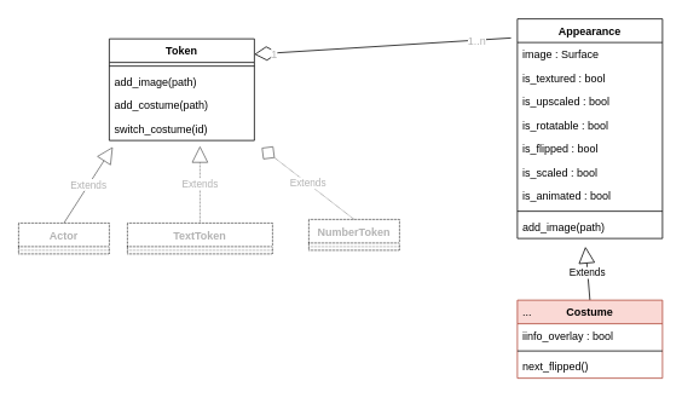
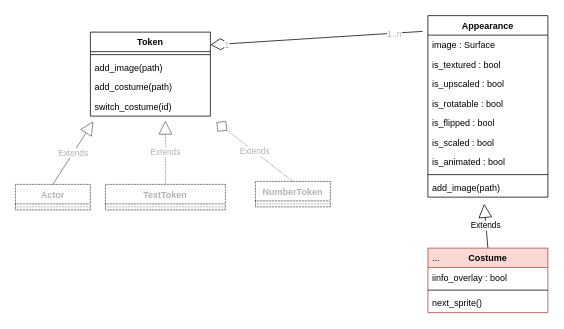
  <mxCell id="0" />
  <mxCell id="1" parent="0" />
  <mxCell id="2" value="Token&#10;&#10;" style="swimlane;fontStyle=1;align=center;verticalAlign=top;childLayout=stackLayout;horizontal=1;startSize=26;horizontalStack=0;resizeParent=1;resizeParentMax=0;resizeLast=0;collapsible=1;marginBottom=0;" vertex="1" parent="1"><mxGeometry x="120" y="42" width="160" height="112" as="geometry" /></mxCell>
  <mxCell id="3" value="" style="line;strokeWidth=1;fillColor=none;align=left;verticalAlign=middle;spacingTop=-1;spacingLeft=3;spacingRight=3;rotatable=0;labelPosition=right;points=[];portConstraint=eastwest;" vertex="1" parent="2"><mxGeometry y="26" width="160" height="8" as="geometry" /></mxCell>
  <mxCell id="4" value="add_image(path)" style="text;strokeColor=none;fillColor=none;align=left;verticalAlign=top;spacingLeft=4;spacingRight=4;overflow=hidden;rotatable=0;points=[[0,0.5],[1,0.5]];portConstraint=eastwest;" vertex="1" parent="2"><mxGeometry y="34" width="160" height="26" as="geometry" /></mxCell>
  <mxCell id="5" value="add_costume(path)" style="text;strokeColor=none;fillColor=none;align=left;verticalAlign=top;spacingLeft=4;spacingRight=4;overflow=hidden;rotatable=0;points=[[0,0.5],[1,0.5]];portConstraint=eastwest;" vertex="1" parent="2"><mxGeometry y="60" width="160" height="26" as="geometry" /></mxCell>
  <mxCell id="6" value="switch_costume(id)" style="text;strokeColor=none;fillColor=none;align=left;verticalAlign=top;spacingLeft=4;spacingRight=4;overflow=hidden;rotatable=0;points=[[0,0.5],[1,0.5]];portConstraint=eastwest;" vertex="1" parent="2"><mxGeometry y="86" width="160" height="26" as="geometry" /></mxCell>
  <mxCell id="7" value="" style="endArrow=diamondThin;endFill=0;endSize=24;html=1;entryX=1;entryY=0.5;entryDx=0;entryDy=0;exitX=-0.044;exitY=-0.192;exitDx=0;exitDy=0;exitPerimeter=0;" edge="1" parent="1" source="17"><mxGeometry width="160" relative="1" as="geometry"><mxPoint x="520" y="60" as="sourcePoint" /><mxPoint x="280" y="59" as="targetPoint" /></mxGeometry></mxCell>
  <mxCell id="8" value="1..n&lt;br&gt;" style="text;html=1;resizable=0;points=[];align=center;verticalAlign=middle;labelBackgroundColor=#ffffff;fontColor=#B3B3B3;" vertex="1" connectable="0" parent="7"><mxGeometry x="-0.724" y="1" relative="1" as="geometry"><mxPoint as="offset" /></mxGeometry></mxCell>
  <mxCell id="9" value="1" style="text;html=1;resizable=0;points=[];align=center;verticalAlign=middle;labelBackgroundColor=#ffffff;fontColor=#B3B3B3;" vertex="1" connectable="0" parent="7"><mxGeometry x="0.845" y="1" relative="1" as="geometry"><mxPoint as="offset" /></mxGeometry></mxCell>
  <mxCell id="10" value="Actor&#10;" style="swimlane;fontStyle=1;align=center;verticalAlign=top;childLayout=stackLayout;horizontal=1;startSize=26;horizontalStack=0;resizeParent=1;resizeParentMax=0;resizeLast=0;collapsible=1;marginBottom=0;dashed=1;dashPattern=1 1;strokeColor=#000000;fontColor=#B3B3B3;" vertex="1" parent="1"><mxGeometry x="20" y="245" width="100" height="34" as="geometry" /></mxCell>
  <mxCell id="11" value="" style="line;strokeWidth=1;align=left;verticalAlign=middle;spacingTop=-1;spacingLeft=3;spacingRight=3;rotatable=0;labelPosition=right;points=[];portConstraint=eastwest;dashed=1;dashPattern=1 1;strokeColor=#808080;fontColor=#B3B3B3;" vertex="1" parent="10"><mxGeometry y="26" width="100" height="8" as="geometry" /></mxCell>
  <mxCell id="12" value="NumberToken&#10;" style="swimlane;fontStyle=1;align=center;verticalAlign=top;childLayout=stackLayout;horizontal=1;startSize=26;horizontalStack=0;resizeParent=1;resizeParentMax=0;resizeLast=0;collapsible=1;marginBottom=0;dashed=1;dashPattern=1 1;strokeColor=#000000;fontColor=#B3B3B3;" vertex="1" parent="1"><mxGeometry x="340" y="241" width="100" height="34" as="geometry" /></mxCell>
  <mxCell id="13" value="" style="line;strokeWidth=1;align=left;verticalAlign=middle;spacingTop=-1;spacingLeft=3;spacingRight=3;rotatable=0;labelPosition=right;points=[];portConstraint=eastwest;dashed=1;dashPattern=1 1;strokeColor=#808080;fontColor=#B3B3B3;" vertex="1" parent="12"><mxGeometry y="26" width="100" height="8" as="geometry" /></mxCell>
  <mxCell id="14" value="TextToken&#10;" style="swimlane;fontStyle=1;align=center;verticalAlign=top;childLayout=stackLayout;horizontal=1;startSize=26;horizontalStack=0;resizeParent=1;resizeParentMax=0;resizeLast=0;collapsible=1;marginBottom=0;dashed=1;dashPattern=1 1;strokeColor=#000000;fontColor=#B3B3B3;" vertex="1" parent="1"><mxGeometry x="140" y="245" width="160" height="34" as="geometry" /></mxCell>
  <mxCell id="15" value="" style="line;strokeWidth=1;align=left;verticalAlign=middle;spacingTop=-1;spacingLeft=3;spacingRight=3;rotatable=0;labelPosition=right;points=[];portConstraint=eastwest;dashed=1;dashPattern=1 1;strokeColor=#808080;fontColor=#B3B3B3;" vertex="1" parent="14"><mxGeometry y="26" width="160" height="8" as="geometry" /></mxCell>
  <mxCell id="16" value="Appearance&#10;" style="swimlane;fontStyle=1;align=center;verticalAlign=top;childLayout=stackLayout;horizontal=1;startSize=26;horizontalStack=0;resizeParent=1;resizeParentMax=0;resizeLast=0;collapsible=1;marginBottom=0;" vertex="1" parent="1"><mxGeometry x="570" y="20" width="160" height="242" as="geometry" /></mxCell>
  <mxCell id="17" value="image : Surface&#10;" style="text;strokeColor=none;fillColor=none;align=left;verticalAlign=top;spacingLeft=4;spacingRight=4;overflow=hidden;rotatable=0;points=[[0,0.5],[1,0.5]];portConstraint=eastwest;" vertex="1" parent="16"><mxGeometry y="26" width="160" height="26" as="geometry" /></mxCell>
  <mxCell id="18" value="is_textured : bool&#10;" style="text;strokeColor=none;fillColor=none;align=left;verticalAlign=top;spacingLeft=4;spacingRight=4;overflow=hidden;rotatable=0;points=[[0,0.5],[1,0.5]];portConstraint=eastwest;" vertex="1" parent="16"><mxGeometry y="52" width="160" height="26" as="geometry" /></mxCell>
  <mxCell id="19" value="is_upscaled : bool&#10;" style="text;strokeColor=none;fillColor=none;align=left;verticalAlign=top;spacingLeft=4;spacingRight=4;overflow=hidden;rotatable=0;points=[[0,0.5],[1,0.5]];portConstraint=eastwest;" vertex="1" parent="16"><mxGeometry y="78" width="160" height="26" as="geometry" /></mxCell>
  <mxCell id="20" value="is_rotatable : bool&#10;" style="text;strokeColor=none;fillColor=none;align=left;verticalAlign=top;spacingLeft=4;spacingRight=4;overflow=hidden;rotatable=0;points=[[0,0.5],[1,0.5]];portConstraint=eastwest;" vertex="1" parent="16"><mxGeometry y="104" width="160" height="26" as="geometry" /></mxCell>
  <mxCell id="21" value="is_flipped : bool&#10;" style="text;strokeColor=none;fillColor=none;align=left;verticalAlign=top;spacingLeft=4;spacingRight=4;overflow=hidden;rotatable=0;points=[[0,0.5],[1,0.5]];portConstraint=eastwest;" vertex="1" parent="16"><mxGeometry y="130" width="160" height="26" as="geometry" /></mxCell>
  <mxCell id="22" value="is_scaled : bool&#10;" style="text;strokeColor=none;fillColor=none;align=left;verticalAlign=top;spacingLeft=4;spacingRight=4;overflow=hidden;rotatable=0;points=[[0,0.5],[1,0.5]];portConstraint=eastwest;" vertex="1" parent="16"><mxGeometry y="156" width="160" height="26" as="geometry" /></mxCell>
  <mxCell id="23" value="is_animated : bool&#10;" style="text;strokeColor=none;fillColor=none;align=left;verticalAlign=top;spacingLeft=4;spacingRight=4;overflow=hidden;rotatable=0;points=[[0,0.5],[1,0.5]];portConstraint=eastwest;" vertex="1" parent="16"><mxGeometry y="182" width="160" height="26" as="geometry" /></mxCell>
  <mxCell id="24" value="" style="line;strokeWidth=1;fillColor=none;align=left;verticalAlign=middle;spacingTop=-1;spacingLeft=3;spacingRight=3;rotatable=0;labelPosition=right;points=[];portConstraint=eastwest;" vertex="1" parent="16"><mxGeometry y="208" width="160" height="8" as="geometry" /></mxCell>
  <mxCell id="25" value="add_image(path)" style="text;strokeColor=none;fillColor=none;align=left;verticalAlign=top;spacingLeft=4;spacingRight=4;overflow=hidden;rotatable=0;points=[[0,0.5],[1,0.5]];portConstraint=eastwest;" vertex="1" parent="16"><mxGeometry y="216" width="160" height="26" as="geometry" /></mxCell>
  <mxCell id="26" value="Extends" style="endArrow=block;endSize=16;endFill=0;html=1;exitX=0.5;exitY=0;exitDx=0;exitDy=0;entryX=0.469;entryY=1.346;entryDx=0;entryDy=0;entryPerimeter=0;" edge="1" parent="1" source="30" target="25"><mxGeometry width="160" relative="1" as="geometry"><mxPoint x="470" y="320" as="sourcePoint" /><mxPoint x="660" y="280" as="targetPoint" /><Array as="points" /></mxGeometry></mxCell>
  <mxCell id="27" value="Extends" style="endArrow=block;endSize=16;endFill=0;html=1;exitX=0.5;exitY=0;exitDx=0;exitDy=0;entryX=0.025;entryY=1.269;entryDx=0;entryDy=0;entryPerimeter=0;dashed=0;dashPattern=1 1;strokeColor=#666666;fontColor=#B3B3B3;" edge="1" parent="1" source="10" target="6"><mxGeometry width="160" relative="1" as="geometry"><mxPoint x="100" y="210" as="sourcePoint" /><mxPoint x="260" y="210" as="targetPoint" /></mxGeometry></mxCell>
  <mxCell id="28" value="Extends" style="endArrow=block;endSize=16;endFill=0;html=1;exitX=0.5;exitY=0;exitDx=0;exitDy=0;dashed=1;dashPattern=1 1;strokeColor=#666666;fontColor=#B3B3B3;" edge="1" parent="1" source="14"><mxGeometry width="160" relative="1" as="geometry"><mxPoint x="80" y="255" as="sourcePoint" /><mxPoint x="220" y="160" as="targetPoint" /></mxGeometry></mxCell>
  <mxCell id="29" value="Extends" style="endArrow=diamond;endSize=16;endFill=0;html=1;exitX=0.5;exitY=0;exitDx=0;exitDy=0;entryX=1.05;entryY=1.308;entryDx=0;entryDy=0;entryPerimeter=0;dashed=1;dashPattern=1 1;strokeColor=#666666;fontColor=#B3B3B3;" edge="1" parent="1" source="12" target="6"><mxGeometry width="160" relative="1" as="geometry"><mxPoint x="230" y="255" as="sourcePoint" /><mxPoint x="240" y="160" as="targetPoint" /></mxGeometry></mxCell>
  <mxCell id="30" value="Costume&#10;" style="swimlane;fontStyle=1;align=center;verticalAlign=top;childLayout=stackLayout;horizontal=1;startSize=26;horizontalStack=0;resizeParent=1;resizeParentMax=0;resizeLast=0;collapsible=1;marginBottom=0;fillColor=#fad9d5;strokeColor=#ae4132;" vertex="1" parent="1"><mxGeometry x="570" y="330" width="160" height="86" as="geometry" /></mxCell>
  <mxCell id="31" value="iinfo_overlay : bool&#10;" style="text;fillColor=none;align=left;verticalAlign=top;spacingLeft=4;spacingRight=4;overflow=hidden;rotatable=0;points=[[0,0.5],[1,0.5]];portConstraint=eastwest;" vertex="1" parent="30"><mxGeometry y="26" width="160" height="26" as="geometry" /></mxCell>
  <mxCell id="32" value="" style="line;strokeWidth=1;fillColor=none;align=left;verticalAlign=middle;spacingTop=-1;spacingLeft=3;spacingRight=3;rotatable=0;labelPosition=right;points=[];portConstraint=eastwest;" vertex="1" parent="30"><mxGeometry y="52" width="160" height="8" as="geometry" /></mxCell>
- <mxCell id="33" value="next_flipped()" style="text;strokeColor=none;fillColor=none;align=left;verticalAlign=top;spacingLeft=4;spacingRight=4;overflow=hidden;rotatable=0;points=[[0,0.5],[1,0.5]];portConstraint=eastwest;" vertex="1" parent="30"><mxGeometry y="60" width="160" height="26" as="geometry" /></mxCell>
+ <mxCell id="33" value="next_sprite()" style="text;strokeColor=none;fillColor=none;align=left;verticalAlign=top;spacingLeft=4;spacingRight=4;overflow=hidden;rotatable=0;points=[[0,0.5],[1,0.5]];portConstraint=eastwest;" vertex="1" parent="30"><mxGeometry y="60" width="160" height="26" as="geometry" /></mxCell>
  <mxCell id="34" value="..." style="text;strokeColor=none;fillColor=none;align=left;verticalAlign=top;spacingLeft=4;spacingRight=4;overflow=hidden;rotatable=0;points=[[0,0.5],[1,0.5]];portConstraint=eastwest;" vertex="1" parent="1"><mxGeometry x="570" y="330" width="160" height="26" as="geometry" /></mxCell>
